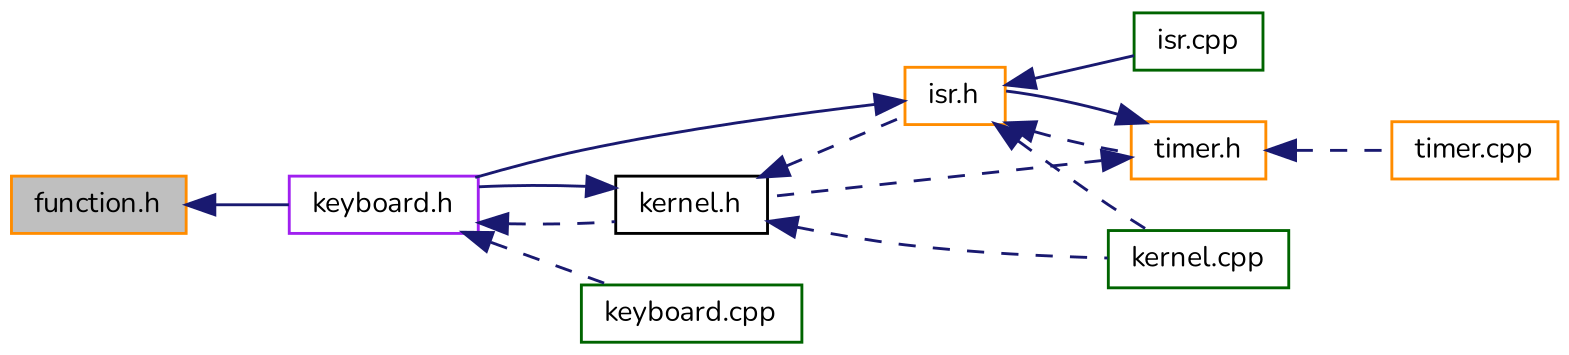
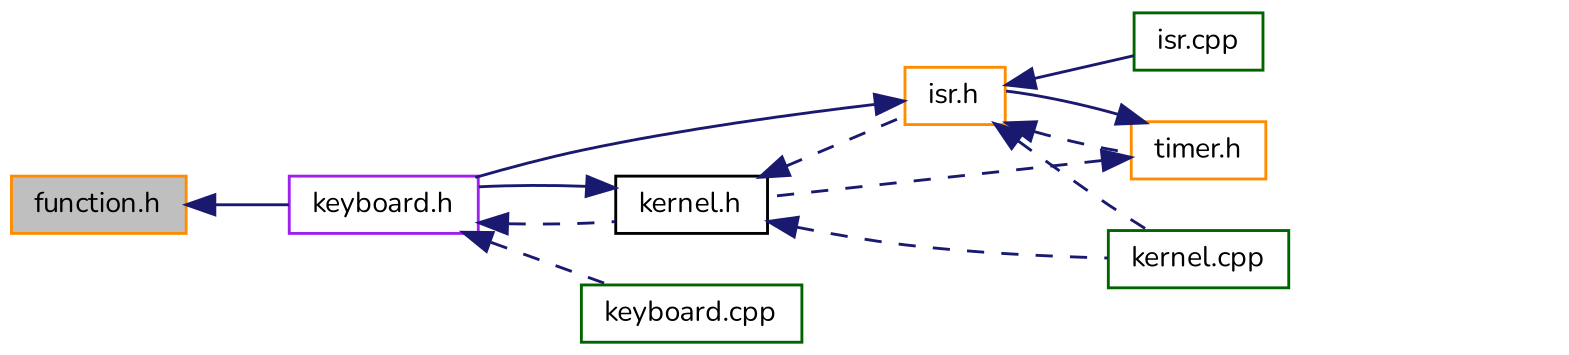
  digraph {
    fontname=Nunito
    rankdir=LR
    node [color=darkorange fillcolor=white fontname=Nunito fontsize=10 shape=record style=filled]
    edge [color=midnightblue dir=back fontname=Nunito fontsize=10 labelfontname=Helvetica labelfontsize=10 style=dashed]
    n1 [fillcolor=grey75 fontcolor=black height=0.2 label="function.h" width=0.4]
    n2 [color=purple height=0.2 label="keyboard.h" width=0.4]
    n3 [color=black height=0.2 label="kernel.h" width=0.4]
    n4 [color=darkgreen height=0.2 label="keyboard.cpp" width=0.4]
    n5 [height=0.2 label="isr.h" width=0.4]
    n6 [color=darkgreen height=0.2 label="kernel.cpp" width=0.4]
    n7 [color=darkgreen height=0.2 label="isr.cpp" width=0.4]
    n8 [height=0.2 label="timer.h" width=0.4]
-   n9 [height=0.2 label="timer.cpp" width=0.4]
    n1 -> n2 [style=solid]
    n2 -> n3
    n2 -> n4
    n3 -> n2 [style=solid]
    n3 -> n5
    n3 -> n6
    n5 -> n2 [style=solid]
    n5 -> n6
    n5 -> n7 [style=solid]
    n5 -> n8
    n8 -> n3
    n8 -> n5 [style=solid]
-   n8 -> n9
  }
